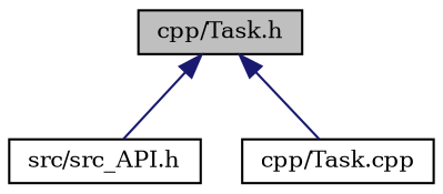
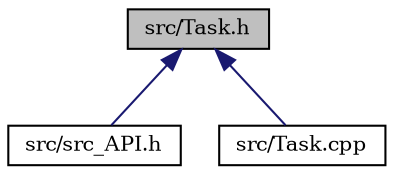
  digraph {
    fontname="DejaVu Serif"
    node [color=black fillcolor=white fontname="DejaVu Serif" fontsize=10 shape=record style=filled]
    edge [color=midnightblue dir=back fontname="DejaVu Serif" fontsize=10 labelfontname=Helvetica labelfontsize=10 style=solid]
-   n1 [fillcolor=grey75 fontcolor=black height=0.2 label="cpp/Task.h" width=0.4]
+   n1 [fillcolor=grey75 fontcolor=black height=0.2 label="src/Task.h" width=0.4]
    n2 [height=0.2 label="src/src_API.h" width=0.4]
-   n3 [height=0.2 label="cpp/Task.cpp" width=0.4]
+   n3 [height=0.2 label="src/Task.cpp" width=0.4]
    n1 -> n2
    n1 -> n3
  }
